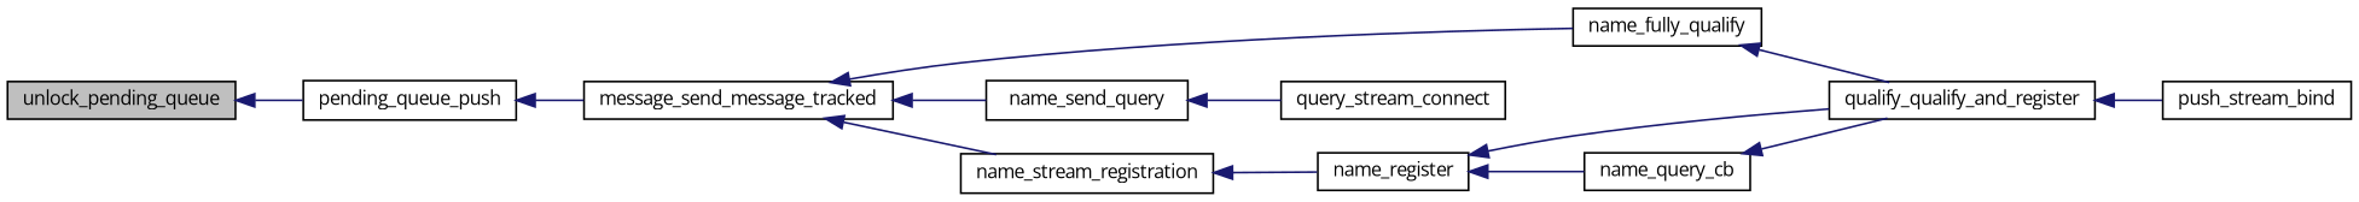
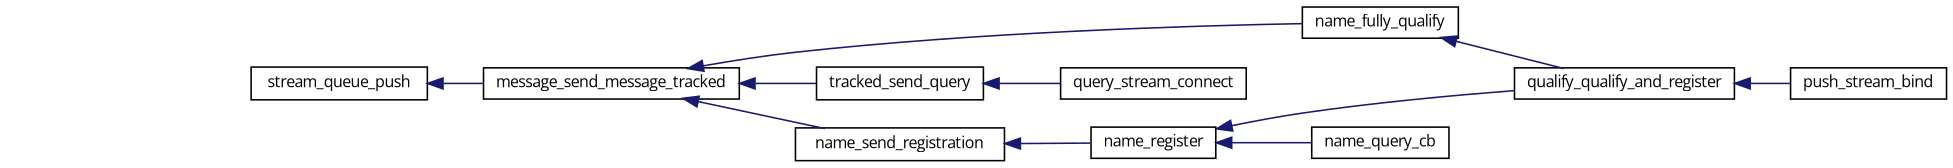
  digraph {
    fontname="Open Sans"
    rankdir=LR
    node [color=black fillcolor=white fontname="Open Sans" fontsize=10 shape=record style=filled]
    edge [color=midnightblue dir=back fontname="Open Sans" fontsize=10 labelfontname=FreeSans labelfontsize=10 style=solid]
-   n1 [fillcolor=grey75 fontcolor=black height=0.2 label=unlock_pending_queue width=0.4]
-   n2 [height=0.2 label=pending_queue_push width=0.4]
+   n2 [height=0.2 label=stream_queue_push width=0.4]
    n3 [height=0.2 label=message_send_message_tracked width=0.4]
    n4 [height=0.2 label=name_fully_qualify width=0.4]
-   n5 [height=0.2 label=name_send_query width=0.4]
-   n6 [height=0.2 label=name_stream_registration width=0.4]
+   n5 [height=0.2 label=tracked_send_query width=0.4]
+   n6 [height=0.2 label=name_send_registration width=0.4]
    n7 [height=0.2 label=qualify_qualify_and_register width=0.4]
    n8 [height=0.2 label=query_stream_connect width=0.4]
    n9 [height=0.2 label=name_register width=0.4]
    n10 [height=0.2 label=push_stream_bind width=0.4]
    n11 [height=0.2 label=name_query_cb width=0.4]
-   n1 -> n2
    n2 -> n3
    n3 -> n4
    n3 -> n5
    n3 -> n6
    n4 -> n7
    n5 -> n8
    n6 -> n9
    n7 -> n10
    n9 -> n7
    n9 -> n11
-   n11 -> n7
  }
